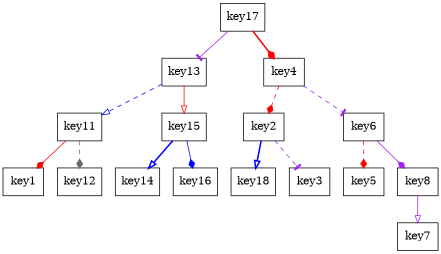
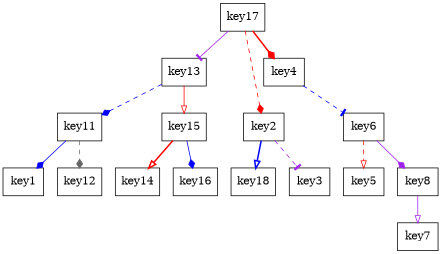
  digraph {
    node [shape=record]
    edge [arrowhead=diamond color=red style=solid]
    n1 [label="{key17}"]
    n2 [label="{key13}"]
    n3 [label="{key4}"]
    n4 [label="{key11}"]
    n5 [label="{key15}"]
    n6 [label="{key2}"]
    n7 [label="{key6}"]
    n8 [label="{key1}"]
    n9 [label="{key12}"]
    n10 [label="{key14}"]
    n11 [label="{key16}"]
    n12 [label="{key18}"]
    n13 [label="{key3}"]
    n14 [label="{key5}"]
    n15 [label="{key8}"]
    n16 [label="{key7}"]
    n1 -> n2 [arrowhead=tee color=purple]
    n1 -> n3 [style=bold]
-   n2 -> n4 [arrowhead=onormal color=blue style=dashed]
+   n2 -> n4 [color=blue style=dashed]
    n2 -> n5 [arrowhead=onormal]
-   n3 -> n6 [style=dashed]
-   n3 -> n7 [arrowhead=tee color=purple style=dashed]
-   n4 -> n8
+   n1 -> n6 [style=dashed]
+   n3 -> n7 [arrowhead=tee color=blue style=dashed]
+   n4 -> n8 [color=blue]
    n4 -> n9 [color=gray40 style=dashed]
-   n5 -> n10 [arrowhead=onormal color=blue style=bold]
+   n5 -> n10 [arrowhead=onormal style=bold]
    n5 -> n11 [color=blue]
    n6 -> n12 [arrowhead=onormal color=blue style=bold]
    n6 -> n13 [arrowhead=tee color=purple style=dashed]
-   n7 -> n14 [style=dashed]
+   n7 -> n14 [arrowhead=onormal style=dashed]
    n7 -> n15 [color=purple]
    n15 -> n16 [arrowhead=onormal color=purple]
  }
